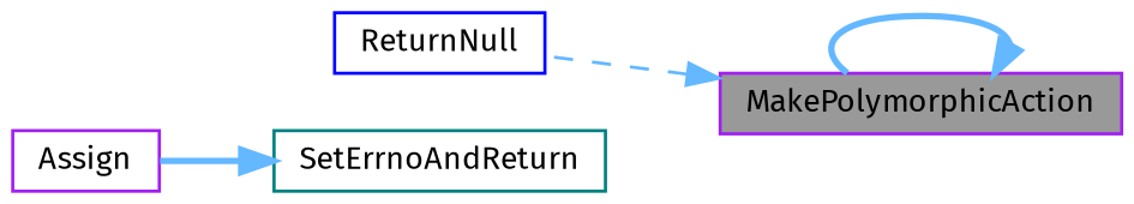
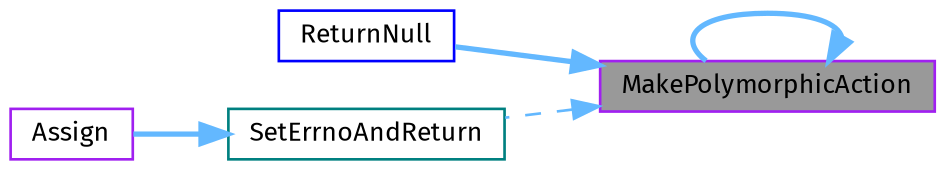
  digraph {
    fontname="Fira Sans"
    rankdir=RL
    node [color=purple fillcolor=white fontname="Fira Sans" fontsize=10 shape=box style=filled]
    edge [color=steelblue1 dir=back fontname="Fira Sans" fontsize=10 labelfontname=Helvetica labelfontsize=10 style=bold]
    n1 [fillcolor=grey60 fontcolor=black height=0.2 label=MakePolymorphicAction width=0.4]
    n2 [color=blue height=0.2 label=ReturnNull width=0.4]
    n3 [color=teal height=0.2 label=SetErrnoAndReturn width=0.4]
    n4 [height=0.2 label=Assign width=0.4]
    n1 -> n1
-   n1 -> n2 [style=dashed]
+   n1 -> n2
+   n1 -> n3 [style=dashed]
    n3 -> n4
  }
